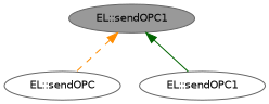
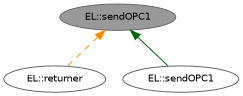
  digraph {
    rankdir=TB
    node [color=grey40 fillcolor=white fontname=Helvetica fontsize=10 shape=ellipse style=filled]
    edge [dir=back fontname=Helvetica fontsize=10 labelfontname=Helvetica labelfontsize=10]
    n1 [color=gray40 fillcolor=grey60 fontcolor=black height=0.2 label="EL::sendOPC1" width=0.4]
-   n2 [height=0.2 label="EL::sendOPC" width=0.4]
+   n2 [height=0.2 label="EL::returner" width=0.4]
    n3 [height=0.2 label="EL::sendOPC1" width=0.4]
    n1 -> n2 [color=darkorange style=dashed]
    n1 -> n3 [color=darkgreen style=solid]
  }
